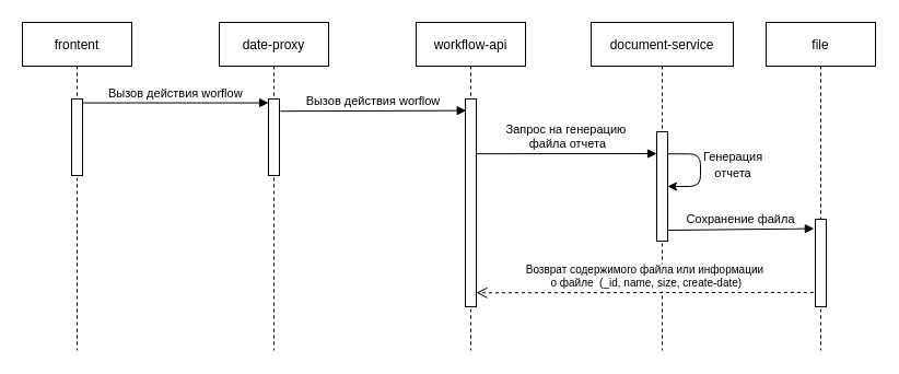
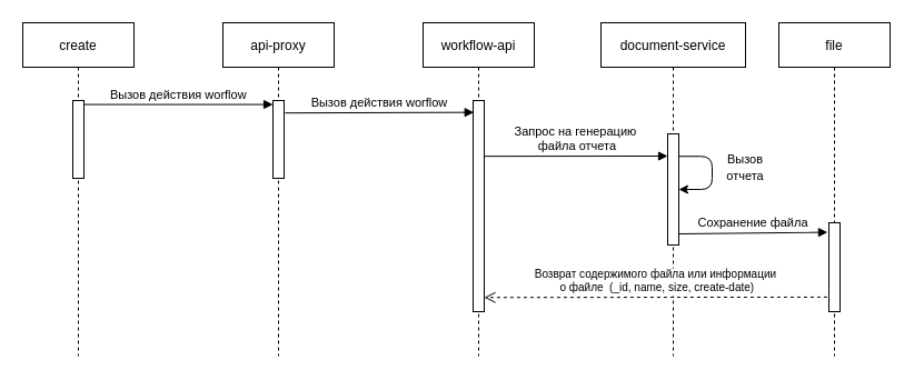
  <mxCell id="0" />
  <mxCell id="1" parent="0" />
- <mxCell id="2" value="frontent" style="shape=umlLifeline;perimeter=lifelinePerimeter;container=1;collapsible=0;recursiveResize=0;rounded=0;shadow=0;strokeWidth=1;" vertex="1" parent="1"><mxGeometry x="20" y="20" width="100" height="300" as="geometry" /></mxCell>
+ <mxCell id="2" value="create" style="shape=umlLifeline;perimeter=lifelinePerimeter;container=1;collapsible=0;recursiveResize=0;rounded=0;shadow=0;strokeWidth=1;" vertex="1" parent="1"><mxGeometry x="20" y="20" width="100" height="300" as="geometry" /></mxCell>
  <mxCell id="3" value="" style="points=[];perimeter=orthogonalPerimeter;rounded=0;shadow=0;strokeWidth=1;" vertex="1" parent="2"><mxGeometry x="45" y="70" width="10" height="70" as="geometry" /></mxCell>
- <mxCell id="4" value="date-proxy" style="shape=umlLifeline;perimeter=lifelinePerimeter;container=1;collapsible=0;recursiveResize=0;rounded=0;shadow=0;strokeWidth=1;" vertex="1" parent="1"><mxGeometry x="200" y="20" width="100" height="300" as="geometry" /></mxCell>
+ <mxCell id="4" value="api-proxy" style="shape=umlLifeline;perimeter=lifelinePerimeter;container=1;collapsible=0;recursiveResize=0;rounded=0;shadow=0;strokeWidth=1;" vertex="1" parent="1"><mxGeometry x="200" y="20" width="100" height="300" as="geometry" /></mxCell>
  <mxCell id="5" value="" style="points=[];perimeter=orthogonalPerimeter;rounded=0;shadow=0;strokeWidth=1;" vertex="1" parent="4"><mxGeometry x="45" y="70" width="10" height="70" as="geometry" /></mxCell>
  <mxCell id="6" value="workflow-api" style="shape=umlLifeline;perimeter=lifelinePerimeter;container=1;collapsible=0;recursiveResize=0;rounded=0;shadow=0;strokeWidth=1;" vertex="1" parent="1"><mxGeometry x="380" y="20" width="100" height="300" as="geometry" /></mxCell>
  <mxCell id="7" value="" style="points=[];perimeter=orthogonalPerimeter;rounded=0;shadow=0;strokeWidth=1;" vertex="1" parent="6"><mxGeometry x="45" y="70" width="10" height="190" as="geometry" /></mxCell>
  <mxCell id="8" value="document-service" style="shape=umlLifeline;perimeter=lifelinePerimeter;container=1;collapsible=0;recursiveResize=0;rounded=0;shadow=0;strokeWidth=1;" vertex="1" parent="1"><mxGeometry x="540" y="20" width="130" height="300" as="geometry" /></mxCell>
  <mxCell id="9" value="" style="points=[];perimeter=orthogonalPerimeter;rounded=0;shadow=0;strokeWidth=1;" vertex="1" parent="8"><mxGeometry x="60" y="100" width="10" height="100" as="geometry" /></mxCell>
  <mxCell id="10" value="" style="edgeStyle=elbowEdgeStyle;elbow=horizontal;endArrow=classic;html=1;exitX=1.039;exitY=0.003;exitDx=0;exitDy=0;exitPerimeter=0;" edge="1" parent="8"><mxGeometry width="50" height="50" relative="1" as="geometry"><mxPoint x="70.39" y="120.24" as="sourcePoint" /><mxPoint x="70" y="150" as="targetPoint" /><Array as="points"><mxPoint x="100" y="150" /><mxPoint x="100" y="119" /></Array></mxGeometry></mxCell>
  <mxCell id="11" value="file" style="shape=umlLifeline;perimeter=lifelinePerimeter;container=1;collapsible=0;recursiveResize=0;rounded=0;shadow=0;strokeWidth=1;" vertex="1" parent="1"><mxGeometry x="700" y="20" width="100" height="300" as="geometry" /></mxCell>
  <mxCell id="12" value="" style="points=[];perimeter=orthogonalPerimeter;rounded=0;shadow=0;strokeWidth=1;" vertex="1" parent="11"><mxGeometry x="45" y="180" width="10" height="80" as="geometry" /></mxCell>
  <mxCell id="13" value="Вызов действия worflow" style="verticalAlign=bottom;endArrow=block;entryX=0.005;entryY=0.051;shadow=0;strokeWidth=1;entryDx=0;entryDy=0;entryPerimeter=0;exitX=1.028;exitY=0.051;exitDx=0;exitDy=0;exitPerimeter=0;" edge="1" parent="1" source="3" target="5"><mxGeometry relative="1" as="geometry"><mxPoint x="80" y="100" as="sourcePoint" /><mxPoint x="240" y="100" as="targetPoint" /></mxGeometry></mxCell>
  <mxCell id="14" value="Вызов действия worflow" style="verticalAlign=bottom;endArrow=block;shadow=0;strokeWidth=1;exitX=1.098;exitY=0.16;exitDx=0;exitDy=0;exitPerimeter=0;entryX=0.074;entryY=0.056;entryDx=0;entryDy=0;entryPerimeter=0;" edge="1" parent="1" source="5" target="7"><mxGeometry relative="1" as="geometry"><mxPoint x="260" y="120" as="sourcePoint" /><mxPoint x="420" y="101" as="targetPoint" /></mxGeometry></mxCell>
  <mxCell id="15" value="Запрос на генерацию&#10; файла отчета" style="verticalAlign=bottom;endArrow=block;shadow=0;strokeWidth=1;exitX=1.041;exitY=0.264;exitDx=0;exitDy=0;exitPerimeter=0;" edge="1" parent="1" source="7"><mxGeometry relative="1" as="geometry"><mxPoint x="440" y="140" as="sourcePoint" /><mxPoint x="600" y="140" as="targetPoint" /></mxGeometry></mxCell>
- <mxCell id="16" value="&lt;font style=&quot;font-size: 11px&quot;&gt;Генерация отчета&lt;/font&gt;" style="text;html=1;strokeColor=none;fillColor=none;align=center;verticalAlign=middle;whiteSpace=wrap;rounded=0;" vertex="1" parent="1"><mxGeometry x="650" y="140" width="40" height="20" as="geometry" /></mxCell>
+ <mxCell id="16" value="&lt;font style=&quot;font-size: 11px&quot;&gt;Вызов отчета&lt;/font&gt;" style="text;html=1;strokeColor=none;fillColor=none;align=center;verticalAlign=middle;whiteSpace=wrap;rounded=0;" vertex="1" parent="1"><mxGeometry x="650" y="140" width="40" height="20" as="geometry" /></mxCell>
  <mxCell id="17" value="Сохранение файла" style="verticalAlign=bottom;endArrow=block;shadow=0;strokeWidth=1;exitX=1.041;exitY=0.264;exitDx=0;exitDy=0;exitPerimeter=0;entryX=-0.112;entryY=0.107;entryDx=0;entryDy=0;entryPerimeter=0;" edge="1" parent="1" target="12"><mxGeometry relative="1" as="geometry"><mxPoint x="610" y="210" as="sourcePoint" /><mxPoint x="740" y="210" as="targetPoint" /></mxGeometry></mxCell>
  <mxCell id="18" value="Возврат содержимого файла или информации&#10; о файле  (_id, name, size, create-date)" style="verticalAlign=bottom;endArrow=open;dashed=1;endSize=8;exitX=-0.158;exitY=0.836;shadow=0;strokeWidth=1;exitDx=0;exitDy=0;exitPerimeter=0;fontSize=10;entryX=1;entryY=0.933;entryDx=0;entryDy=0;entryPerimeter=0;" edge="1" parent="1" source="12" target="7"><mxGeometry relative="1" as="geometry"><mxPoint x="440" y="267" as="targetPoint" /><mxPoint x="740" y="250" as="sourcePoint" /></mxGeometry></mxCell>
